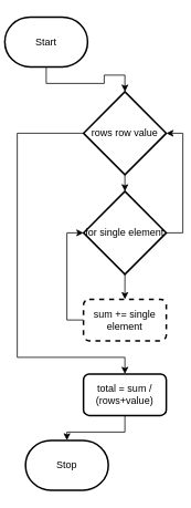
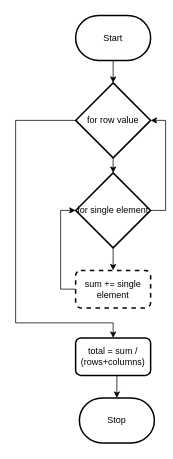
  <mxCell id="0" />
  <mxCell id="1" parent="0" />
  <mxCell id="2" style="edgeStyle=orthogonalEdgeStyle;rounded=0;orthogonalLoop=1;jettySize=auto;html=1;exitX=0.5;exitY=1;exitDx=0;exitDy=0;exitPerimeter=0;entryX=0.5;entryY=0;entryDx=0;entryDy=0;entryPerimeter=0;" edge="1" parent="1" source="3" target="6"><mxGeometry relative="1" as="geometry" /></mxCell>
- <mxCell id="3" value="Start" style="strokeWidth=2;html=1;shape=mxgraph.flowchart.terminator;whiteSpace=wrap;" vertex="1" parent="1"><mxGeometry x="5" y="20" width="100" height="60" as="geometry" /></mxCell>
+ <mxCell id="3" value="Start" style="strokeWidth=2;html=1;shape=mxgraph.flowchart.terminator;whiteSpace=wrap;" vertex="1" parent="1"><mxGeometry x="100" y="20" width="100" height="60" as="geometry" /></mxCell>
  <mxCell id="4" style="edgeStyle=orthogonalEdgeStyle;rounded=0;orthogonalLoop=1;jettySize=auto;html=1;exitX=0.5;exitY=1;exitDx=0;exitDy=0;exitPerimeter=0;entryX=0.5;entryY=0;entryDx=0;entryDy=0;entryPerimeter=0;" edge="1" parent="1" source="6" target="9"><mxGeometry relative="1" as="geometry" /></mxCell>
  <mxCell id="5" style="edgeStyle=orthogonalEdgeStyle;rounded=0;orthogonalLoop=1;jettySize=auto;html=1;exitX=0;exitY=0.5;exitDx=0;exitDy=0;exitPerimeter=0;entryX=0.5;entryY=0;entryDx=0;entryDy=0;" edge="1" parent="1" source="6" target="11"><mxGeometry relative="1" as="geometry"><Array as="points"><mxPoint x="20" y="160" /><mxPoint x="20" y="430" /><mxPoint x="150" y="430" /></Array></mxGeometry></mxCell>
- <mxCell id="6" value="rows row value" style="strokeWidth=2;html=1;shape=mxgraph.flowchart.decision;whiteSpace=wrap;" vertex="1" parent="1"><mxGeometry x="100" y="110" width="100" height="100" as="geometry" /></mxCell>
+ <mxCell id="6" value="for row value" style="strokeWidth=2;html=1;shape=mxgraph.flowchart.decision;whiteSpace=wrap;" vertex="1" parent="1"><mxGeometry x="100" y="110" width="100" height="100" as="geometry" /></mxCell>
  <mxCell id="7" style="edgeStyle=orthogonalEdgeStyle;rounded=0;orthogonalLoop=1;jettySize=auto;html=1;exitX=0.5;exitY=1;exitDx=0;exitDy=0;exitPerimeter=0;entryX=0.5;entryY=0;entryDx=0;entryDy=0;" edge="1" parent="1" source="9" target="13"><mxGeometry relative="1" as="geometry" /></mxCell>
  <mxCell id="8" style="edgeStyle=orthogonalEdgeStyle;rounded=0;orthogonalLoop=1;jettySize=auto;html=1;exitX=1;exitY=0.5;exitDx=0;exitDy=0;exitPerimeter=0;entryX=1;entryY=0.5;entryDx=0;entryDy=0;entryPerimeter=0;" edge="1" parent="1" source="9" target="6"><mxGeometry relative="1" as="geometry" /></mxCell>
  <mxCell id="9" value="for single element" style="strokeWidth=2;html=1;shape=mxgraph.flowchart.decision;whiteSpace=wrap;" vertex="1" parent="1"><mxGeometry x="100" y="230" width="100" height="100" as="geometry" /></mxCell>
  <mxCell id="10" style="edgeStyle=orthogonalEdgeStyle;rounded=0;orthogonalLoop=1;jettySize=auto;html=1;exitX=0.5;exitY=1;exitDx=0;exitDy=0;entryX=0.5;entryY=0;entryDx=0;entryDy=0;entryPerimeter=0;" edge="1" parent="1" source="11" target="14"><mxGeometry relative="1" as="geometry" /></mxCell>
- <mxCell id="11" value="total = sum / (rows+value)" style="rounded=1;whiteSpace=wrap;html=1;absoluteArcSize=1;arcSize=14;strokeWidth=2;" vertex="1" parent="1"><mxGeometry x="100" y="450" width="100" height="50" as="geometry" /></mxCell>
+ <mxCell id="11" value="total = sum / (rows+columns)" style="rounded=1;whiteSpace=wrap;html=1;absoluteArcSize=1;arcSize=14;strokeWidth=2;" vertex="1" parent="1"><mxGeometry x="100" y="450" width="100" height="50" as="geometry" /></mxCell>
  <mxCell id="12" style="edgeStyle=orthogonalEdgeStyle;rounded=0;orthogonalLoop=1;jettySize=auto;html=1;exitX=0;exitY=0.5;exitDx=0;exitDy=0;entryX=0;entryY=0.5;entryDx=0;entryDy=0;entryPerimeter=0;" edge="1" parent="1" source="13" target="9"><mxGeometry relative="1" as="geometry" /></mxCell>
  <mxCell id="13" value="sum += single element" style="rounded=1;whiteSpace=wrap;html=1;absoluteArcSize=1;arcSize=14;strokeWidth=2;dashed=1;" vertex="1" parent="1"><mxGeometry x="100" y="360" width="100" height="50" as="geometry" /></mxCell>
- <mxCell id="14" value="Stop" style="strokeWidth=2;html=1;shape=mxgraph.flowchart.terminator;whiteSpace=wrap;" vertex="1" parent="1"><mxGeometry x="30" y="530" width="100" height="60" as="geometry" /></mxCell>
+ <mxCell id="14" value="Stop" style="strokeWidth=2;html=1;shape=mxgraph.flowchart.terminator;whiteSpace=wrap;" vertex="1" parent="1"><mxGeometry x="105" y="530" width="100" height="60" as="geometry" /></mxCell>
